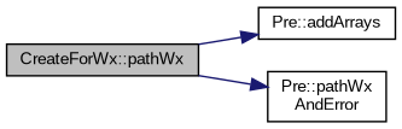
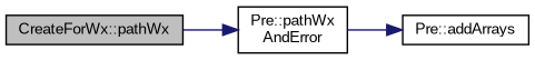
  digraph {
    fontname="Liberation Sans"
    rankdir=LR
    node [color=black fillcolor=white fontname="Liberation Sans" fontsize=10 shape=record style=filled]
    edge [color=midnightblue fontname="Liberation Sans" fontsize=10 labelfontname=Helvetica labelfontsize=10 style=solid]
    n1 [fillcolor=grey75 fontcolor=black height=0.2 label="CreateForWx::pathWx" width=0.4]
    n2 [height=0.2 label="Pre::addArrays" width=0.4]
    n3 [height=0.2 label="Pre::pathWx\lAndError" width=0.4]
-   n1 -> n2
+   n3 -> n2
    n1 -> n3
  }
